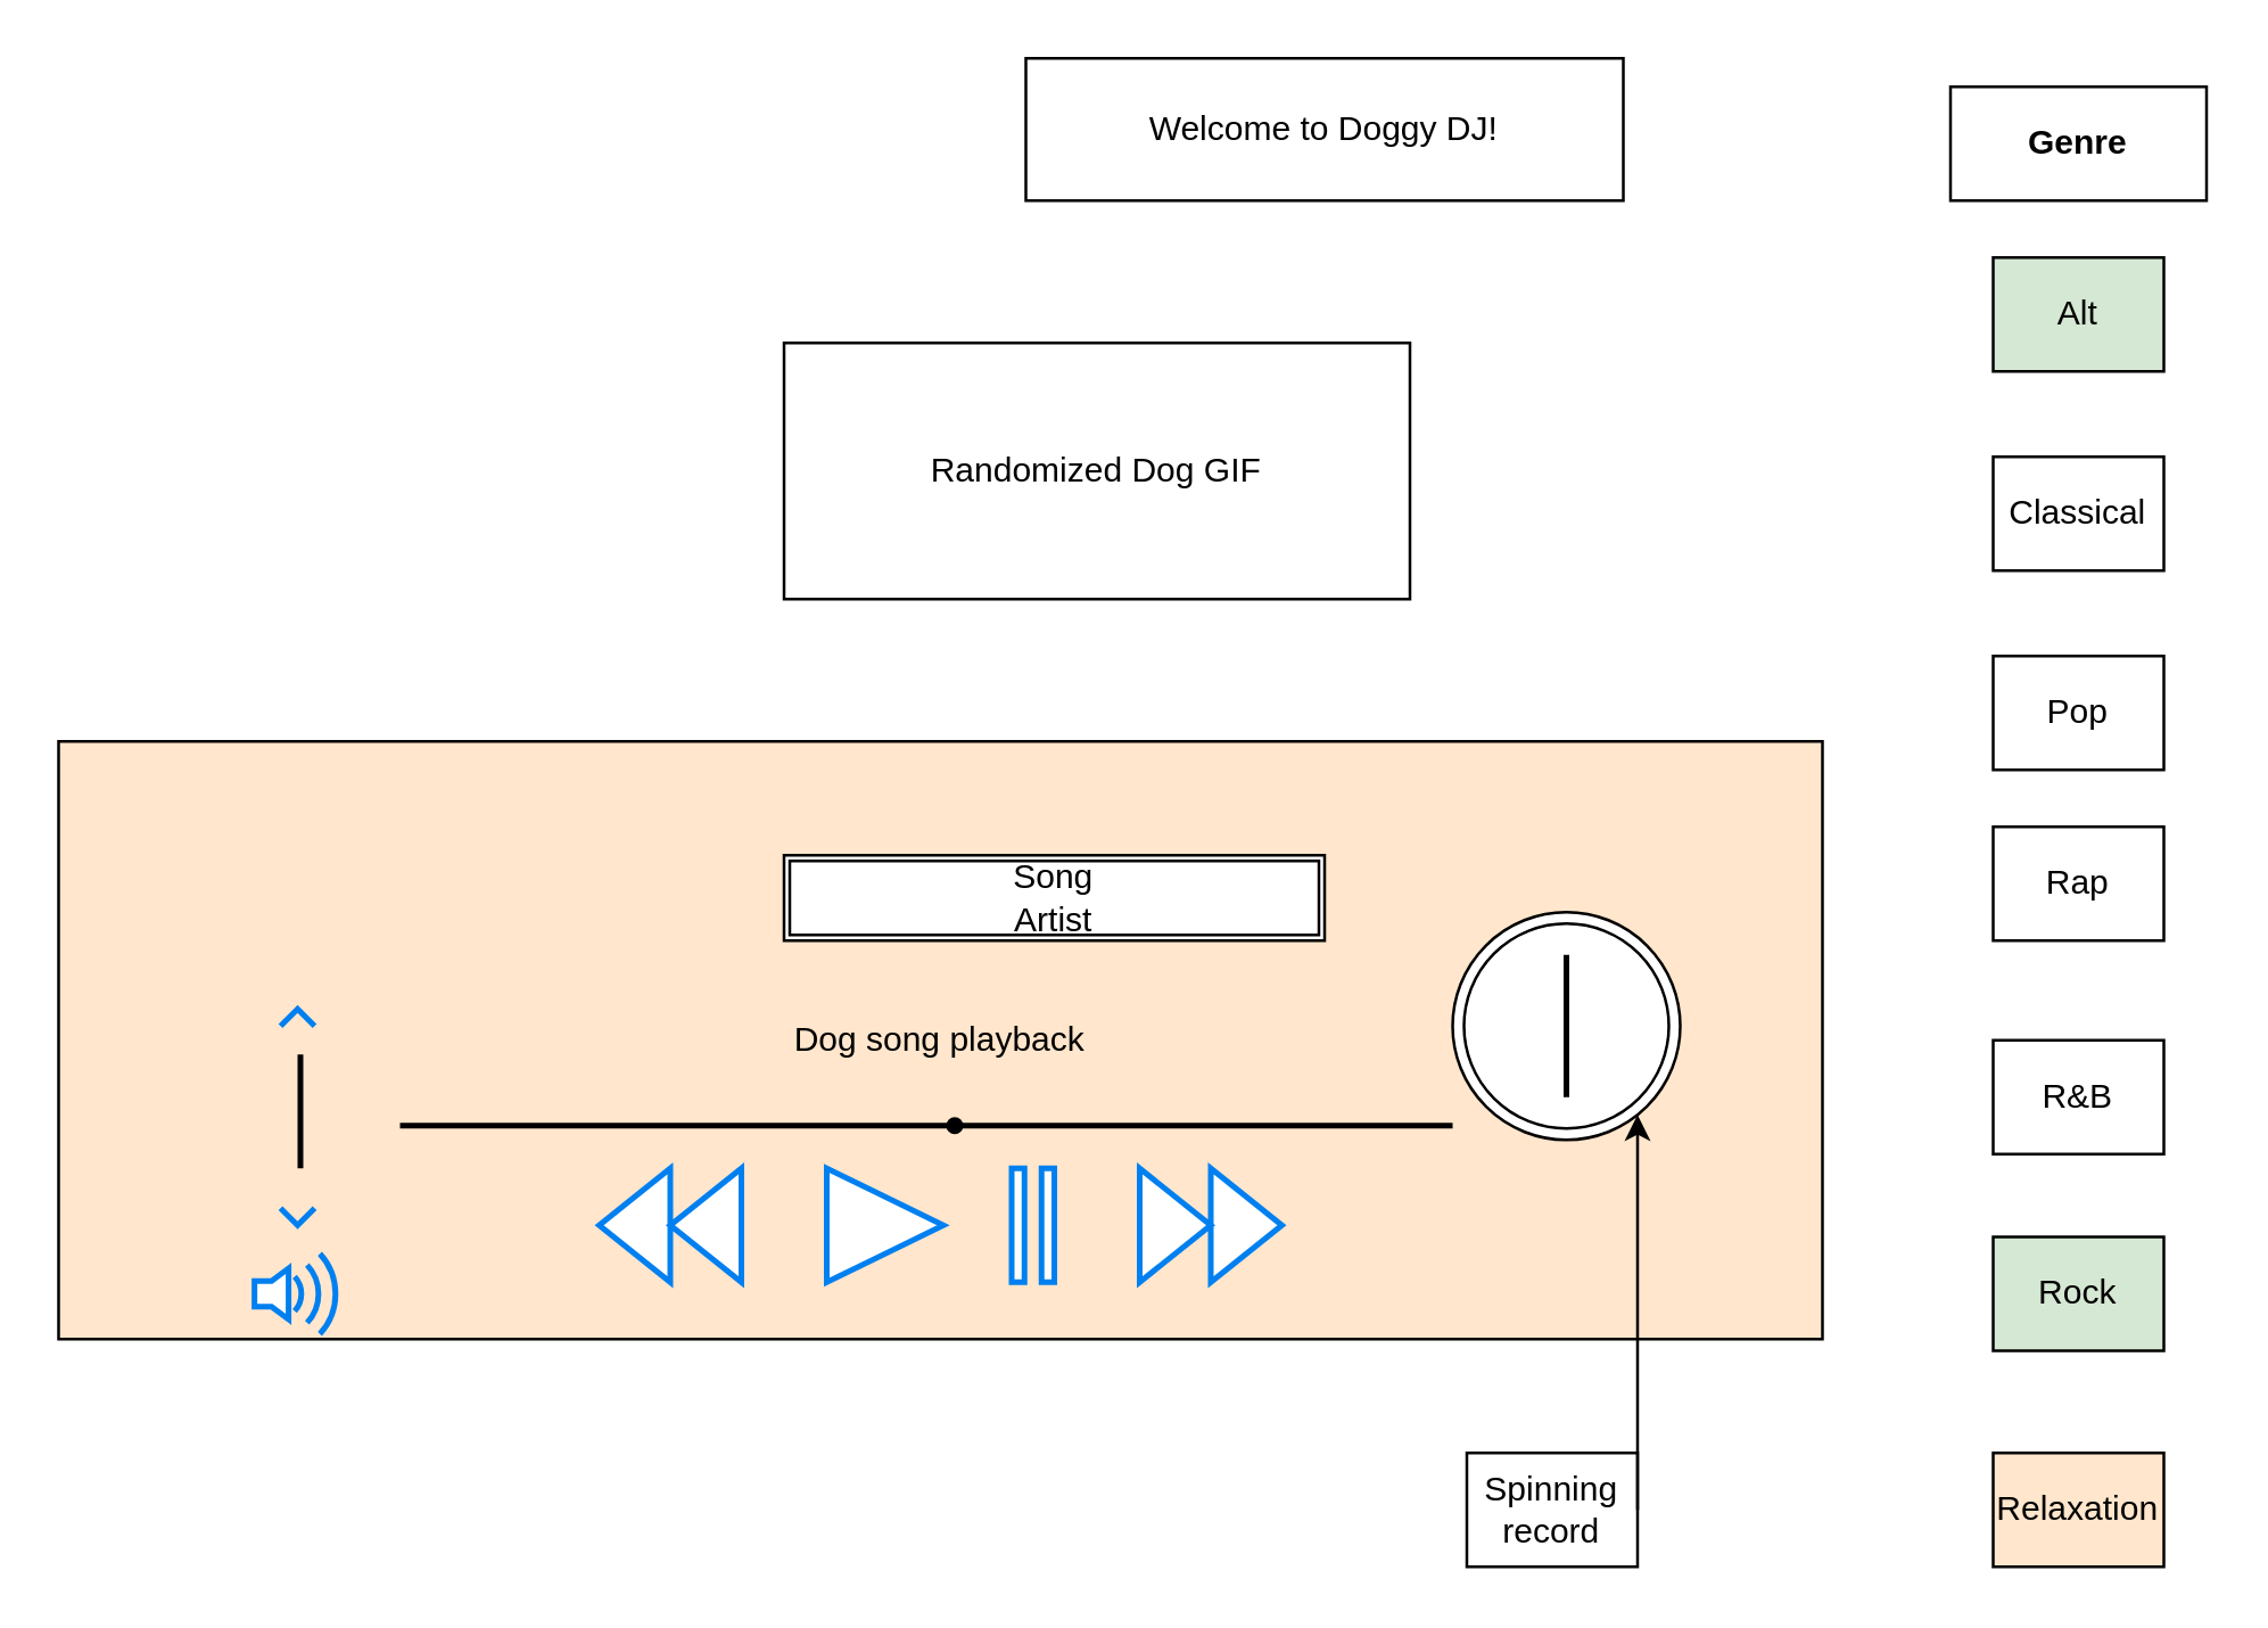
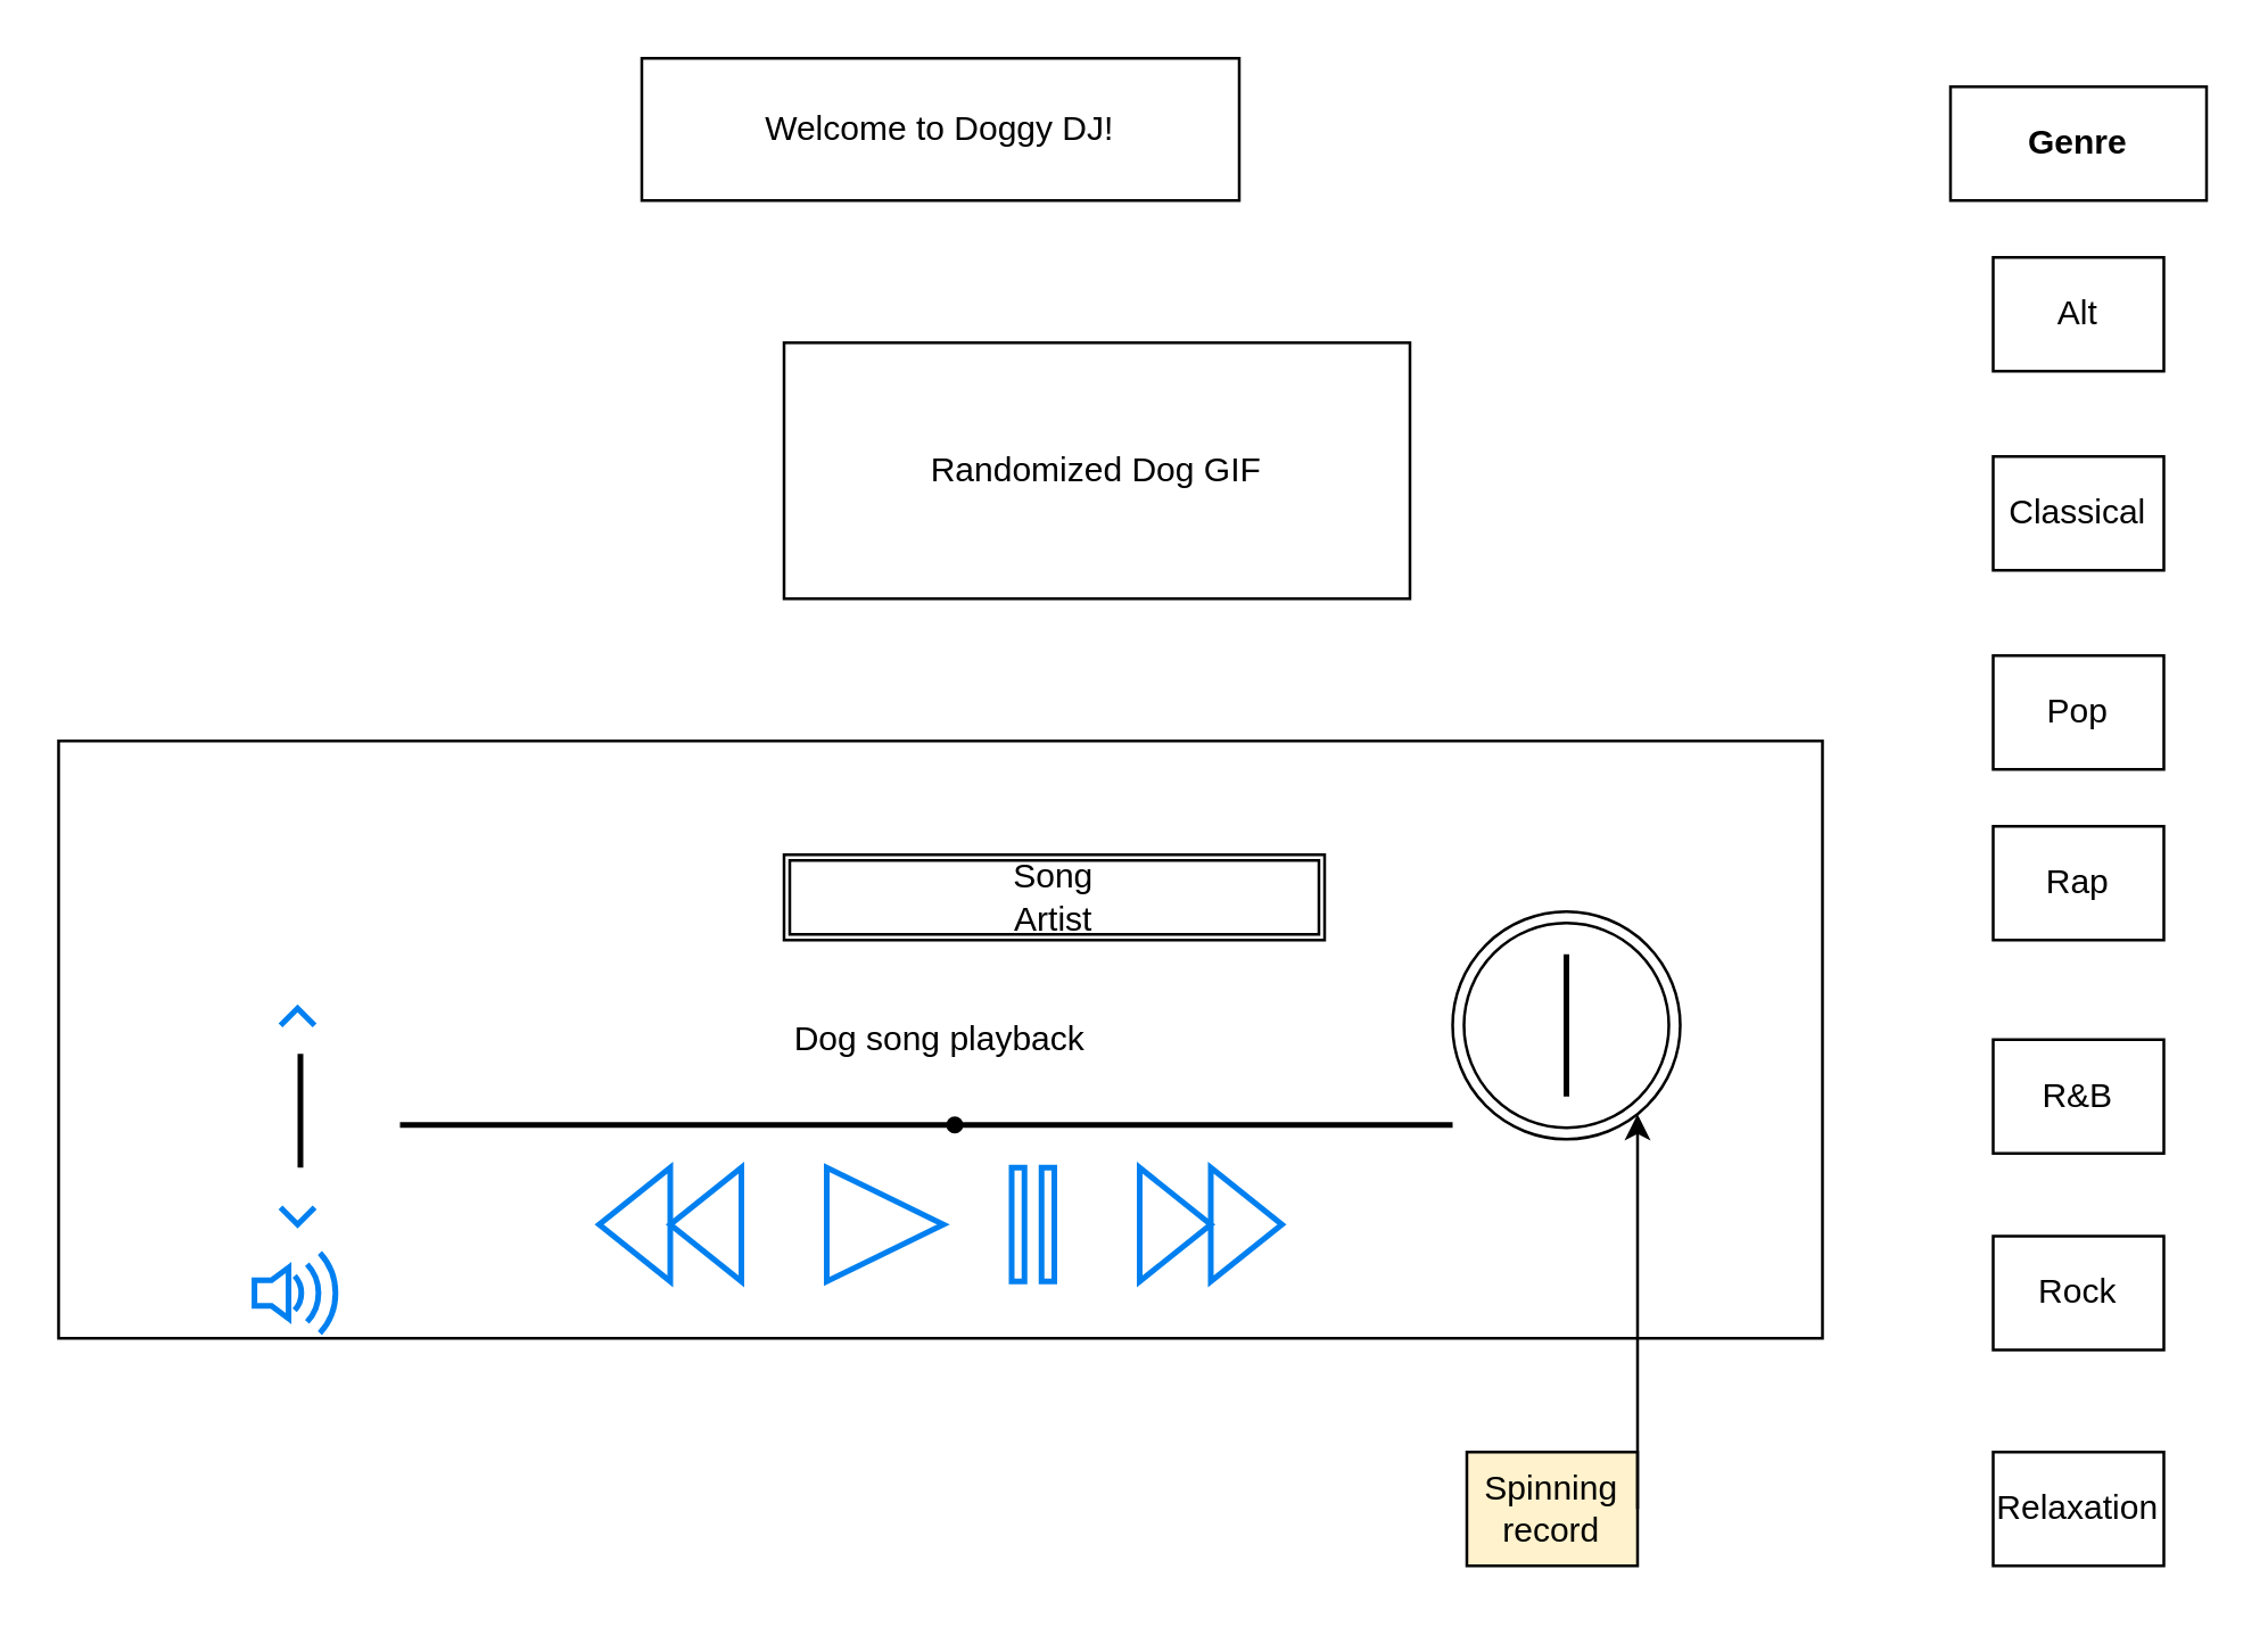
  <mxCell id="0" />
  <mxCell id="1" parent="0" />
- <mxCell id="2" value="Welcome to Doggy DJ!" style="whiteSpace=wrap;html=1;" vertex="1" parent="1"><mxGeometry x="360" y="20" width="210" height="50" as="geometry" /></mxCell>
+ <mxCell id="2" value="Welcome to Doggy DJ!" style="whiteSpace=wrap;html=1;" vertex="1" parent="1"><mxGeometry x="225" y="20" width="210" height="50" as="geometry" /></mxCell>
  <mxCell id="3" value="Randomized Dog GIF" style="whiteSpace=wrap;html=1;" vertex="1" parent="1"><mxGeometry x="275" y="120" width="220" height="90" as="geometry" /></mxCell>
- <mxCell id="4" value="Dog song playback" style="whiteSpace=wrap;html=1;fillColor=#ffe6cc;" vertex="1" parent="1"><mxGeometry x="20" y="260" width="620" height="210" as="geometry" /></mxCell>
+ <mxCell id="4" value="Dog song playback" style="whiteSpace=wrap;html=1;" vertex="1" parent="1"><mxGeometry x="20" y="260" width="620" height="210" as="geometry" /></mxCell>
  <mxCell id="5" value="Rap" style="whiteSpace=wrap;html=1;rotation=0;" vertex="1" parent="1"><mxGeometry x="700" y="290" width="60" height="40" as="geometry" /></mxCell>
  <mxCell id="6" value="R&amp;amp;B" style="whiteSpace=wrap;html=1;rotation=0;" vertex="1" parent="1"><mxGeometry x="700" y="365" width="60" height="40" as="geometry" /></mxCell>
  <mxCell id="7" value="Pop" style="whiteSpace=wrap;html=1;rotation=0;" vertex="1" parent="1"><mxGeometry x="700" y="230" width="60" height="40" as="geometry" /></mxCell>
- <mxCell id="8" value="Rock" style="whiteSpace=wrap;html=1;rotation=0;fillColor=#d5e8d4;" vertex="1" parent="1"><mxGeometry x="700" y="434.1" width="60" height="40" as="geometry" /></mxCell>
- <mxCell id="9" value="Alt" style="whiteSpace=wrap;html=1;rotation=0;fillColor=#d5e8d4;" vertex="1" parent="1"><mxGeometry x="700" y="90" width="60" height="40" as="geometry" /></mxCell>
+ <mxCell id="8" value="Rock" style="whiteSpace=wrap;html=1;rotation=0;" vertex="1" parent="1"><mxGeometry x="700" y="434.1" width="60" height="40" as="geometry" /></mxCell>
+ <mxCell id="9" value="Alt" style="whiteSpace=wrap;html=1;rotation=0;" vertex="1" parent="1"><mxGeometry x="700" y="90" width="60" height="40" as="geometry" /></mxCell>
  <mxCell id="10" value="&lt;b&gt;Genre&lt;/b&gt;" style="whiteSpace=wrap;html=1;rotation=0;" vertex="1" parent="1"><mxGeometry x="685" y="30" width="90" height="40" as="geometry" /></mxCell>
  <mxCell id="11" value="" style="html=1;verticalLabelPosition=bottom;align=center;labelBackgroundColor=#ffffff;verticalAlign=top;strokeWidth=2;strokeColor=#0080F0;shadow=0;dashed=0;shape=mxgraph.ios7.icons.pause;pointerEvents=1" vertex="1" parent="1"><mxGeometry x="355" y="410" width="15" height="40" as="geometry" /></mxCell>
  <mxCell id="12" value="" style="html=1;verticalLabelPosition=bottom;align=center;labelBackgroundColor=#ffffff;verticalAlign=top;strokeWidth=2;strokeColor=#0080F0;shadow=0;dashed=0;shape=mxgraph.ios7.icons.backward;" vertex="1" parent="1"><mxGeometry x="210" y="410" width="50" height="40" as="geometry" /></mxCell>
  <mxCell id="13" value="" style="html=1;verticalLabelPosition=bottom;align=center;labelBackgroundColor=#ffffff;verticalAlign=top;strokeWidth=2;strokeColor=#0080F0;shadow=0;dashed=0;shape=mxgraph.ios7.icons.backward;rotation=-180;" vertex="1" parent="1"><mxGeometry x="400" y="410" width="50" height="40" as="geometry" /></mxCell>
  <mxCell id="14" value="" style="html=1;verticalLabelPosition=bottom;align=center;labelBackgroundColor=#ffffff;verticalAlign=top;strokeWidth=2;strokeColor=#0080F0;shadow=0;dashed=0;shape=mxgraph.ios7.icons.play;" vertex="1" parent="1"><mxGeometry x="290" y="410" width="41" height="40" as="geometry" /></mxCell>
  <mxCell id="15" value="" style="ellipse;shape=doubleEllipse;whiteSpace=wrap;html=1;aspect=fixed;" vertex="1" parent="1"><mxGeometry x="510" y="320" width="80" height="80" as="geometry" /></mxCell>
  <mxCell id="16" value="" style="line;strokeWidth=2;html=1;rotation=90;" vertex="1" parent="1"><mxGeometry x="525" y="355" width="50" height="10" as="geometry" /></mxCell>
- <mxCell id="17" value="Spinning record" style="whiteSpace=wrap;html=1;rotation=0;" vertex="1" parent="1"><mxGeometry x="515" y="510" width="60" height="40" as="geometry" /></mxCell>
+ <mxCell id="17" value="Spinning record" style="whiteSpace=wrap;html=1;rotation=0;fillColor=#fff2cc;" vertex="1" parent="1"><mxGeometry x="515" y="510" width="60" height="40" as="geometry" /></mxCell>
  <mxCell id="18" value="" style="edgeStyle=elbowEdgeStyle;elbow=horizontal;endArrow=classic;html=1;exitX=1;exitY=0.5;exitDx=0;exitDy=0;" edge="1" parent="1" source="17" target="15"><mxGeometry width="50" height="50" relative="1" as="geometry"><mxPoint x="590" y="530" as="sourcePoint" /><mxPoint x="640" y="480" as="targetPoint" /></mxGeometry></mxCell>
  <mxCell id="19" value="" style="line;strokeWidth=2;html=1;" vertex="1" parent="1"><mxGeometry x="140" y="390" width="370" height="10" as="geometry" /></mxCell>
  <mxCell id="20" value="" style="shape=waypoint;sketch=0;fillStyle=solid;size=6;pointerEvents=1;points=[];fillColor=none;resizable=0;rotatable=0;perimeter=centerPerimeter;snapToPoint=1;" vertex="1" parent="1"><mxGeometry x="315" y="375" width="40" height="40" as="geometry" /></mxCell>
  <mxCell id="21" value="" style="line;strokeWidth=2;direction=south;html=1;" vertex="1" parent="1"><mxGeometry x="100" y="370" width="10" height="40" as="geometry" /></mxCell>
  <mxCell id="22" value="" style="html=1;verticalLabelPosition=bottom;align=center;labelBackgroundColor=#ffffff;verticalAlign=top;strokeWidth=2;strokeColor=#0080F0;shadow=0;dashed=0;shape=mxgraph.ios7.icons.volume_2;pointerEvents=1" vertex="1" parent="1"><mxGeometry x="88.85" y="440" width="30.3" height="28.2" as="geometry" /></mxCell>
  <mxCell id="23" value="" style="html=1;verticalLabelPosition=bottom;labelBackgroundColor=#ffffff;verticalAlign=top;shadow=0;dashed=0;strokeWidth=2;shape=mxgraph.ios7.misc.up;strokeColor=#0080f0;" vertex="1" parent="1"><mxGeometry x="98" y="354" width="12" height="6" as="geometry" /></mxCell>
  <mxCell id="24" value="" style="html=1;verticalLabelPosition=bottom;labelBackgroundColor=#ffffff;verticalAlign=top;shadow=0;dashed=0;strokeWidth=2;shape=mxgraph.ios7.misc.up;strokeColor=#0080f0;rotation=-180;" vertex="1" parent="1"><mxGeometry x="98" y="424" width="12" height="6" as="geometry" /></mxCell>
  <mxCell id="25" value="Classical" style="whiteSpace=wrap;html=1;rotation=0;" vertex="1" parent="1"><mxGeometry x="700" y="160" width="60" height="40" as="geometry" /></mxCell>
- <mxCell id="26" value="Relaxation" style="whiteSpace=wrap;html=1;rotation=0;fillColor=#ffe6cc;" vertex="1" parent="1"><mxGeometry x="700" y="510" width="60" height="40" as="geometry" /></mxCell>
+ <mxCell id="26" value="Relaxation" style="whiteSpace=wrap;html=1;rotation=0;" vertex="1" parent="1"><mxGeometry x="700" y="510" width="60" height="40" as="geometry" /></mxCell>
  <mxCell id="27" value="Song&lt;br&gt;Artist" style="shape=ext;double=1;rounded=0;whiteSpace=wrap;html=1;" vertex="1" parent="1"><mxGeometry x="275" y="300" width="190" height="30" as="geometry" /></mxCell>
